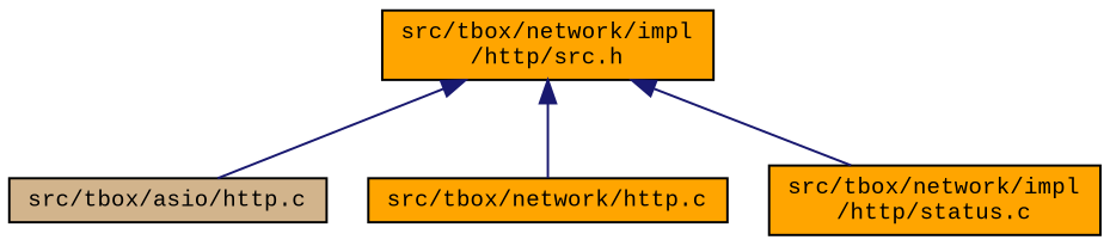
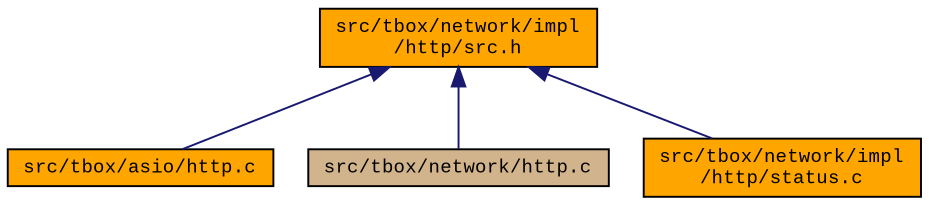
  digraph {
    node [color=black fillcolor=orange fontname=CourierNew fontsize=10 shape=record style=filled]
    edge [color=midnightblue dir=back fontname=CourierNew fontsize=10 labelfontname=CourierNew labelfontsize=10 style=solid]
    n1 [fontcolor=black height=0.2 label="src/tbox/network/impl\l/http/src.h" width=0.4]
-   n2 [fillcolor=tan height=0.2 label="src/tbox/asio/http.c" width=0.4]
-   n3 [height=0.2 label="src/tbox/network/http.c" width=0.4]
+   n2 [height=0.2 label="src/tbox/asio/http.c" width=0.4]
+   n3 [fillcolor=tan height=0.2 label="src/tbox/network/http.c" width=0.4]
    n4 [height=0.2 label="src/tbox/network/impl\l/http/status.c" width=0.4]
    n1 -> n2
    n1 -> n3
    n1 -> n4
  }
